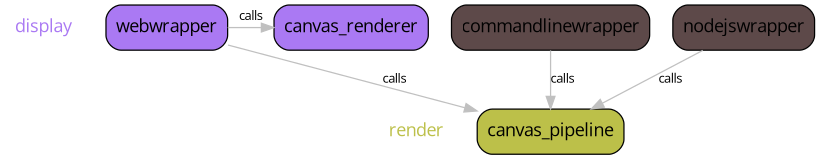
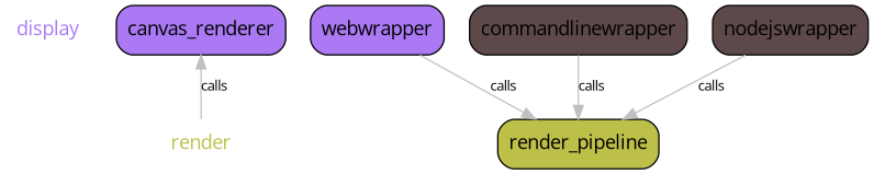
  digraph {
    fontname="Open Sans"
    node [fillcolor=none fontname="Open Sans" shape=box style="rounded,filled"]
    edge [color=gray fontname="Open Sans" fontsize=10]
    display [color=none fontcolor="#8b48eebb" shape=plaintext]
    render [color=none fontcolor="#a4a908bb" shape=plaintext]
    webwrapper [fillcolor="#8b48eebb"]
    canvas_renderer [fillcolor="#8b48eebb"]
    commandlinewrapper [fillcolor="#230707bb"]
    nodejswrapper [fillcolor="#230707bb"]
-   render_pipeline [fillcolor="#a4a908bb" label=canvas_pipeline]
+   render_pipeline [fillcolor="#a4a908bb"]
    subgraph sub_1 {
      display
      render
    }
    subgraph sub_2 {
      rank=same
      display
      webwrapper
      canvas_renderer
    }
    subgraph sub_3 {
      rank=same
      commandlinewrapper
      nodejswrapper
    }
    subgraph sub_4 {
      rank=same
      render
      render_pipeline
    }
-   webwrapper -> canvas_renderer [label=calls]
+   render -> canvas_renderer [label=calls]
    webwrapper -> render_pipeline [label=calls]
    commandlinewrapper -> render_pipeline [label=calls]
    nodejswrapper -> render_pipeline [label=calls]
  }
